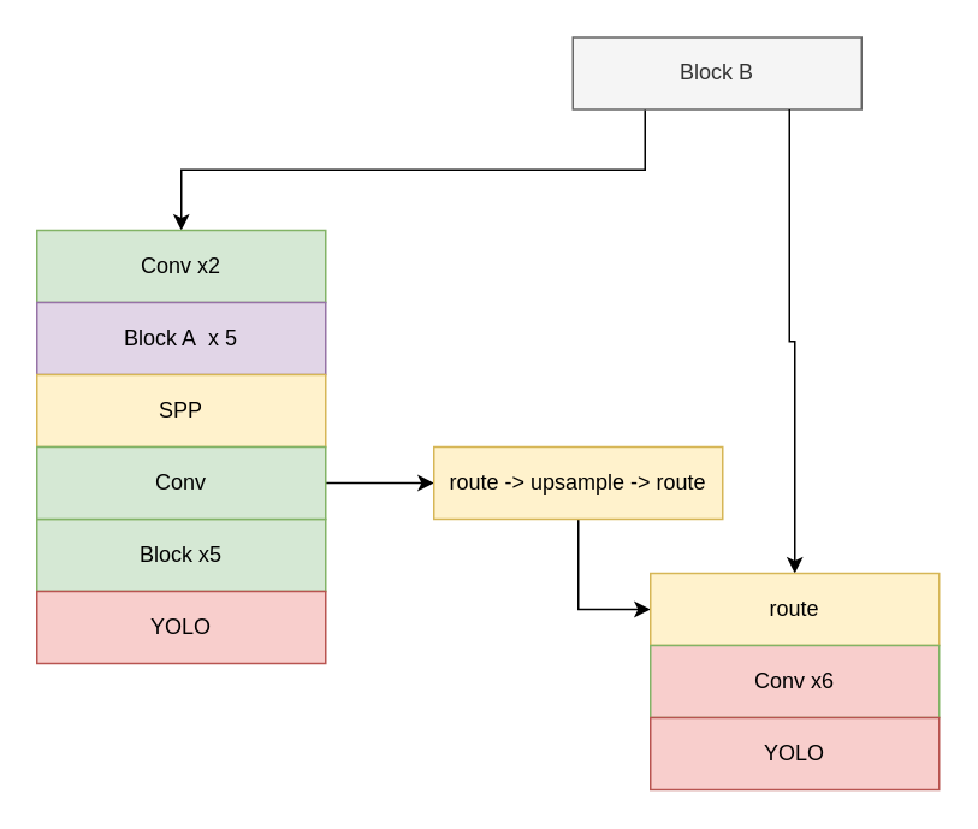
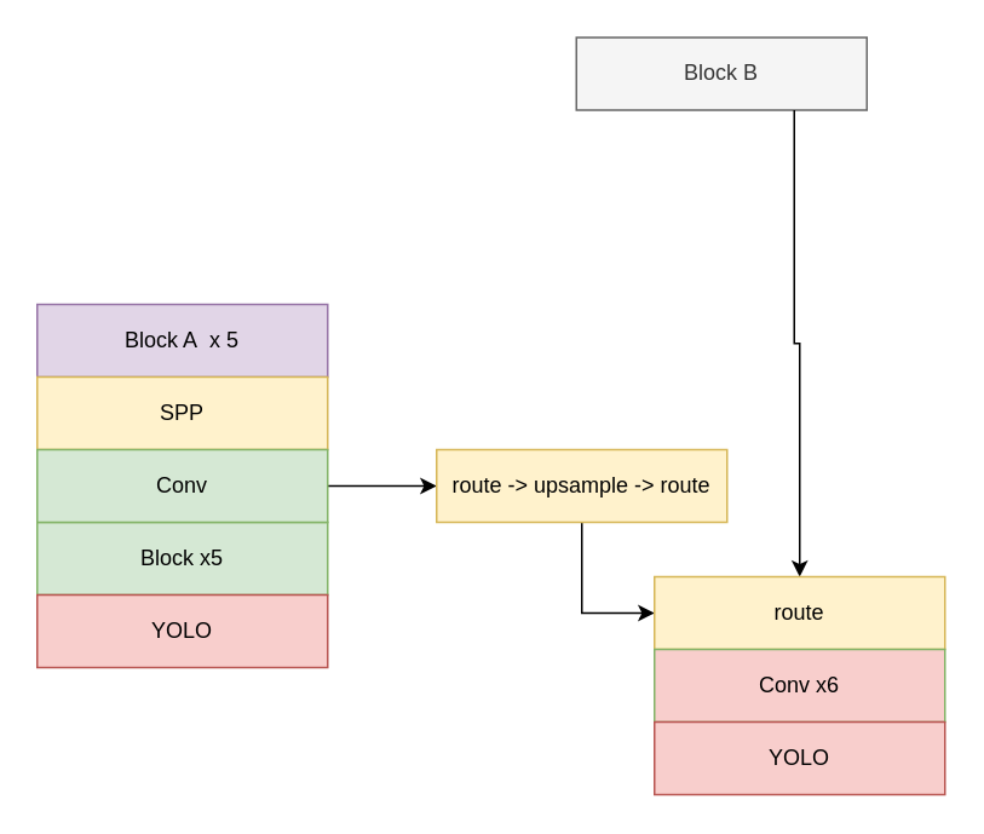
  <mxCell id="0" />
  <mxCell id="1" parent="0" />
- <mxCell id="2" style="edgeStyle=orthogonalEdgeStyle;rounded=0;orthogonalLoop=1;jettySize=auto;html=1;exitX=0.25;exitY=1;exitDx=0;exitDy=0;" edge="1" parent="1" source="3" target="5"><mxGeometry relative="1" as="geometry" /></mxCell>
  <mxCell id="3" value="Block B" style="rounded=0;whiteSpace=wrap;html=1;fillColor=#f5f5f5;fontColor=#333333;strokeColor=#666666;" parent="1" vertex="1"><mxGeometry x="317" y="20" width="160" height="40" as="geometry" /></mxCell>
  <mxCell id="4" style="edgeStyle=orthogonalEdgeStyle;rounded=0;orthogonalLoop=1;jettySize=auto;html=1;exitX=0.75;exitY=1;exitDx=0;exitDy=0;" parent="1" source="3" target="14" edge="1"><mxGeometry relative="1" as="geometry"><mxPoint x="340" y="77" as="sourcePoint" /></mxGeometry></mxCell>
- <mxCell id="5" value="Conv x2" style="rounded=0;whiteSpace=wrap;html=1;fillColor=#d5e8d4;strokeColor=#82b366;" parent="1" vertex="1"><mxGeometry x="20" y="127" width="160" height="40" as="geometry" /></mxCell>
  <mxCell id="6" value="Block A&amp;nbsp; x 5" style="rounded=0;whiteSpace=wrap;html=1;fillColor=#e1d5e7;strokeColor=#9673a6;" parent="1" vertex="1"><mxGeometry x="20" y="167" width="160" height="40" as="geometry" /></mxCell>
  <mxCell id="7" value="SPP" style="rounded=0;whiteSpace=wrap;html=1;fillColor=#fff2cc;strokeColor=#d6b656;" parent="1" vertex="1"><mxGeometry x="20" y="207" width="160" height="40" as="geometry" /></mxCell>
  <mxCell id="8" value="Block x5" style="rounded=0;whiteSpace=wrap;html=1;fillColor=#d5e8d4;strokeColor=#82b366;" parent="1" vertex="1"><mxGeometry x="20" y="287" width="160" height="40" as="geometry" /></mxCell>
  <mxCell id="9" style="edgeStyle=orthogonalEdgeStyle;rounded=0;orthogonalLoop=1;jettySize=auto;html=1;exitX=1;exitY=0.5;exitDx=0;exitDy=0;" parent="1" source="10" target="13" edge="1"><mxGeometry relative="1" as="geometry" /></mxCell>
  <mxCell id="10" value="Conv" style="rounded=0;whiteSpace=wrap;html=1;fillColor=#d5e8d4;strokeColor=#82b366;" parent="1" vertex="1"><mxGeometry x="20" y="247" width="160" height="40" as="geometry" /></mxCell>
  <mxCell id="11" value="YOLO" style="rounded=0;whiteSpace=wrap;html=1;fillColor=#f8cecc;strokeColor=#b85450;" parent="1" vertex="1"><mxGeometry x="20" y="327" width="160" height="40" as="geometry" /></mxCell>
  <mxCell id="12" style="edgeStyle=orthogonalEdgeStyle;rounded=0;orthogonalLoop=1;jettySize=auto;html=1;exitX=0.5;exitY=1;exitDx=0;exitDy=0;entryX=0;entryY=0.5;entryDx=0;entryDy=0;" parent="1" source="13" target="14" edge="1"><mxGeometry relative="1" as="geometry" /></mxCell>
  <mxCell id="13" value="route -&amp;gt; upsample -&amp;gt; route" style="rounded=0;whiteSpace=wrap;html=1;fillColor=#fff2cc;strokeColor=#d6b656;" parent="1" vertex="1"><mxGeometry x="240" y="247" width="160" height="40" as="geometry" /></mxCell>
  <mxCell id="14" value="route" style="rounded=0;whiteSpace=wrap;html=1;fillColor=#fff2cc;strokeColor=#d6b656;" parent="1" vertex="1"><mxGeometry x="360" y="317" width="160" height="40" as="geometry" /></mxCell>
  <mxCell id="15" value="Conv x6" style="rounded=0;whiteSpace=wrap;html=1;fillColor=#f8cecc;strokeColor=#82b366;" parent="1" vertex="1"><mxGeometry x="360" y="357" width="160" height="40" as="geometry" /></mxCell>
  <mxCell id="16" value="YOLO" style="rounded=0;whiteSpace=wrap;html=1;fillColor=#f8cecc;strokeColor=#b85450;" parent="1" vertex="1"><mxGeometry x="360" y="397" width="160" height="40" as="geometry" /></mxCell>
